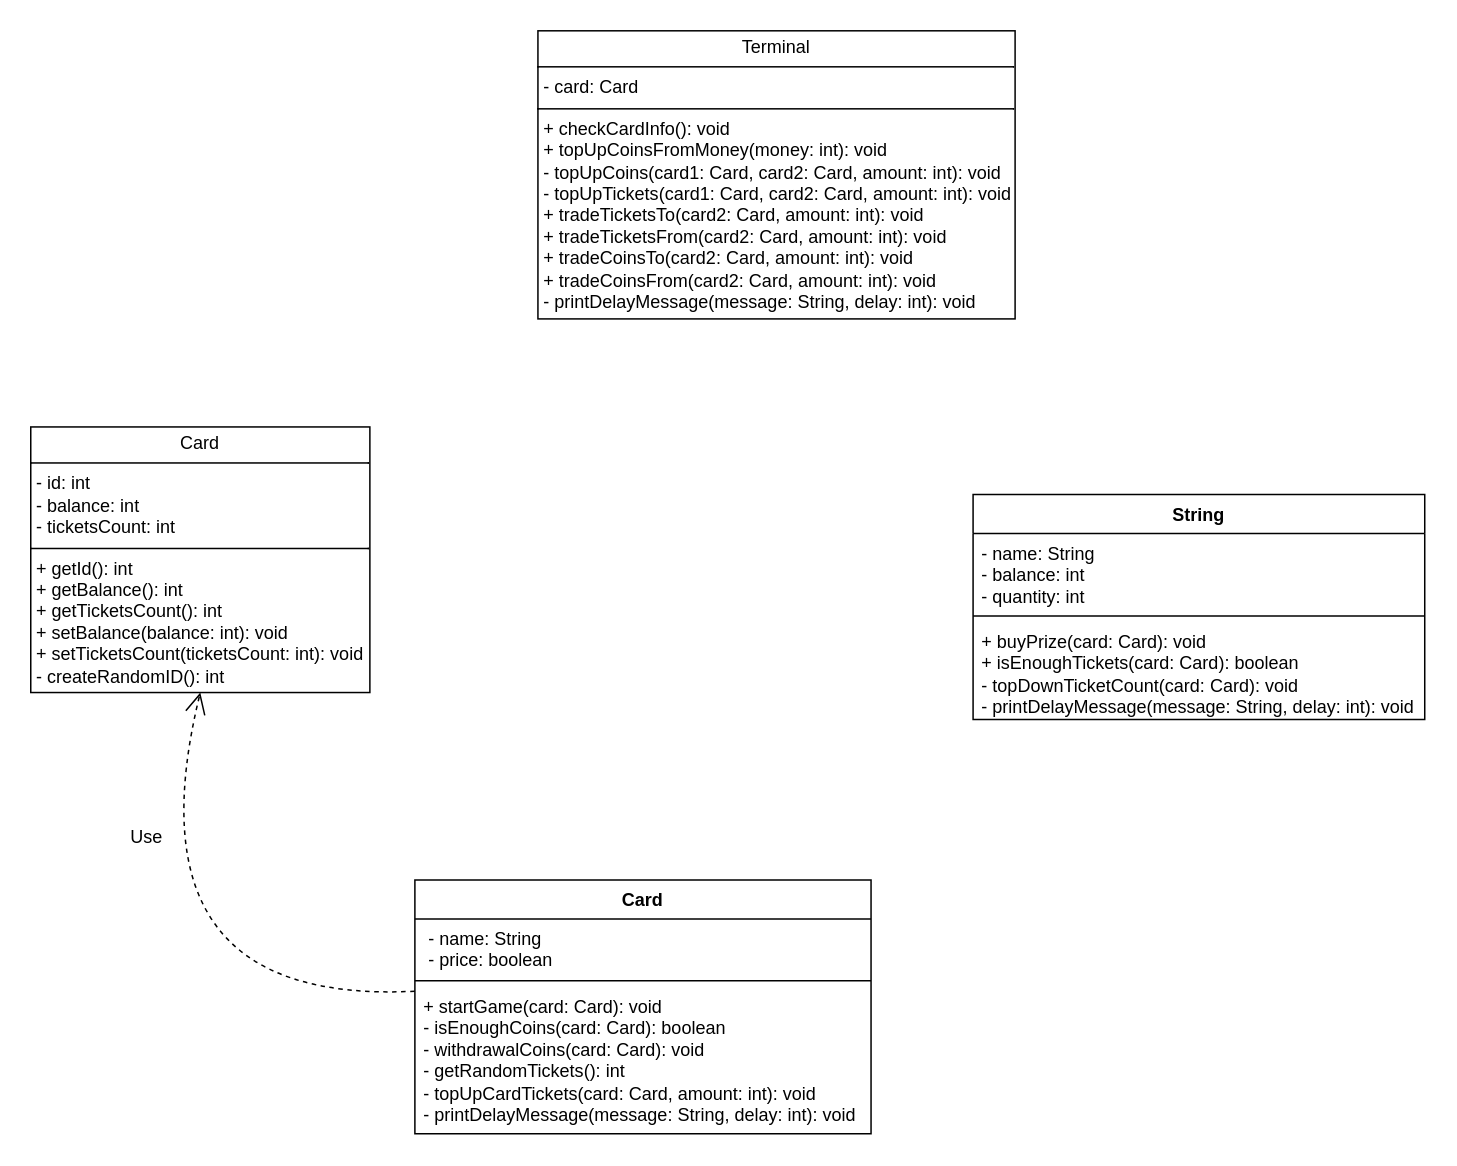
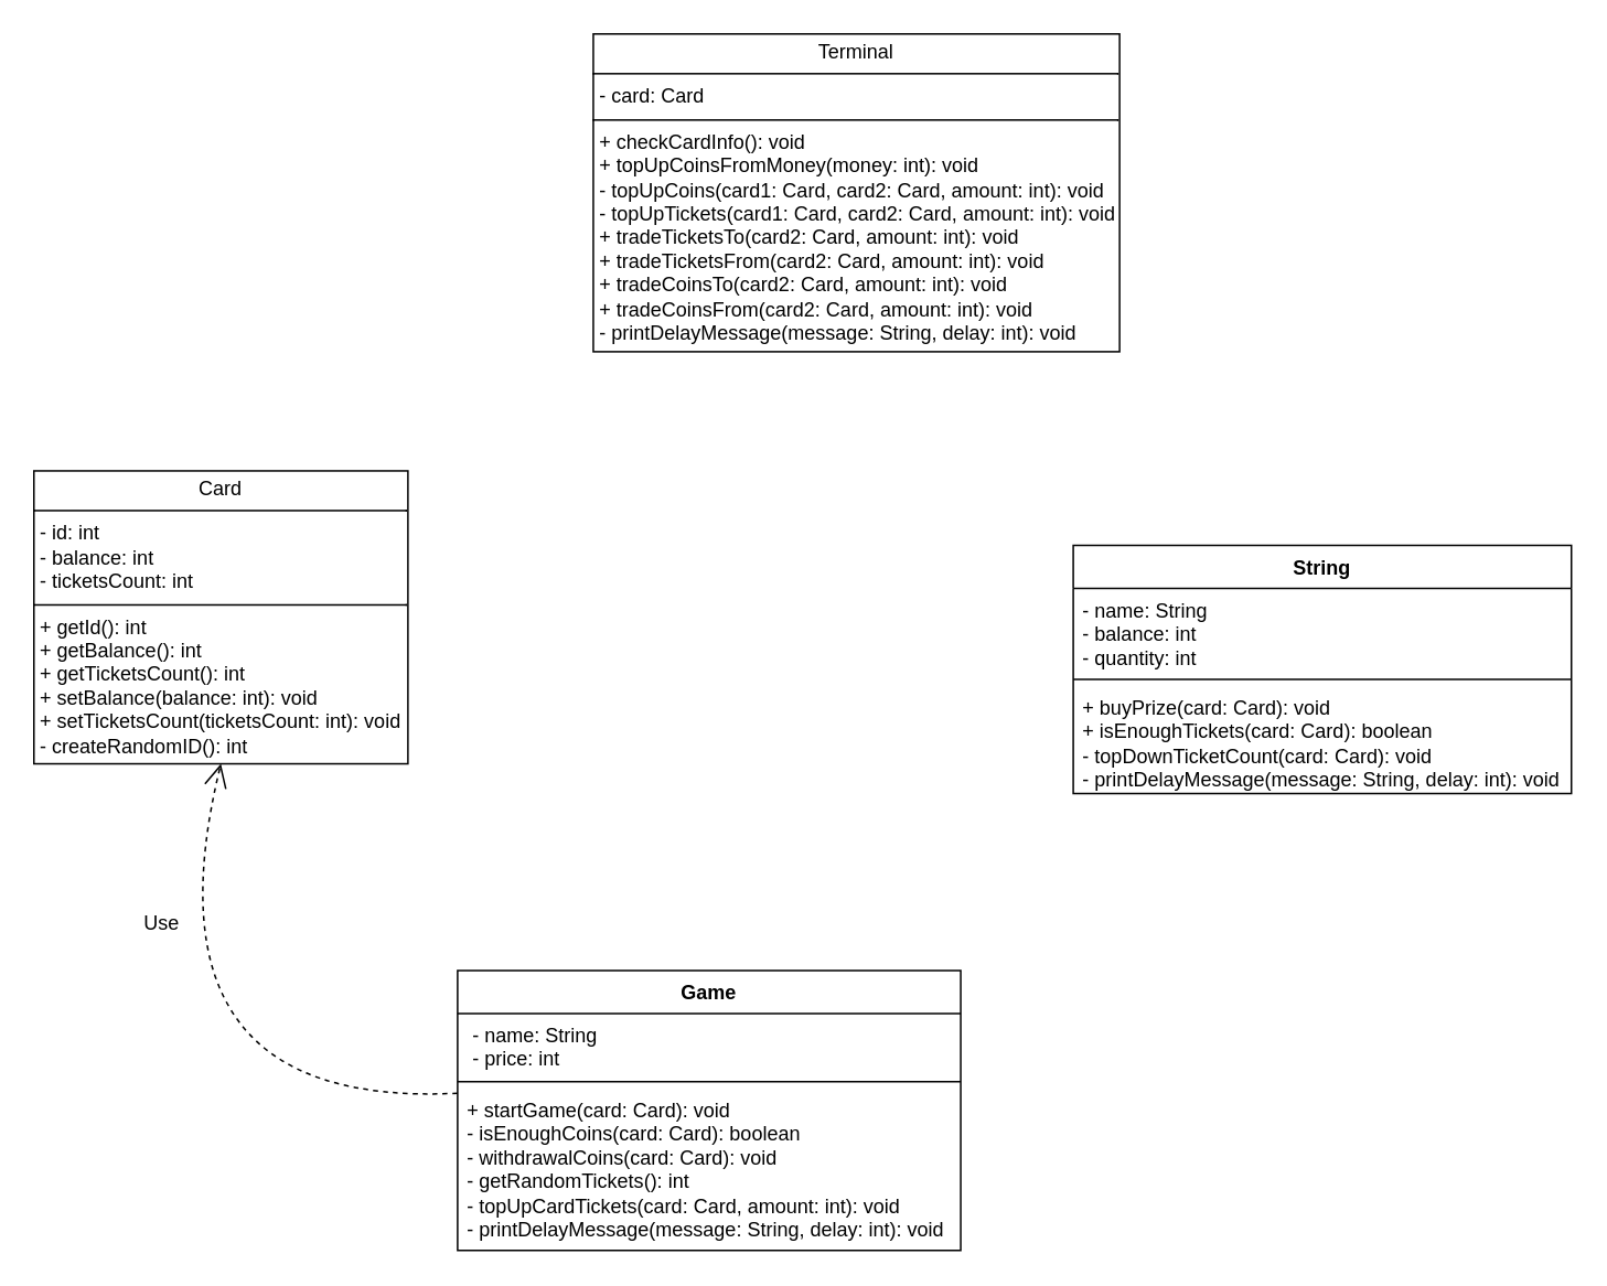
  <mxCell id="0" />
  <mxCell id="1" parent="0" />
  <mxCell id="2" value="String" style="swimlane;fontStyle=1;align=center;verticalAlign=top;childLayout=stackLayout;horizontal=1;startSize=26;horizontalStack=0;resizeParent=1;resizeParentMax=0;resizeLast=0;collapsible=1;marginBottom=0;whiteSpace=wrap;html=1;" vertex="1" parent="1"><mxGeometry x="648" y="329" width="301" height="150" as="geometry"><mxRectangle x="176" y="254" width="62" height="26" as="alternateBounds" /></mxGeometry></mxCell>
  <mxCell id="3" value="- name: String&lt;br&gt;    - balance: &lt;span class=&quot;hljs-keyword&quot;&gt;int&lt;/span&gt;&lt;br&gt;    - quantity: &lt;span class=&quot;hljs-keyword&quot;&gt;int&lt;/span&gt;" style="text;strokeColor=none;fillColor=none;align=left;verticalAlign=top;spacingLeft=4;spacingRight=4;overflow=hidden;rotatable=0;points=[[0,0.5],[1,0.5]];portConstraint=eastwest;whiteSpace=wrap;html=1;" vertex="1" parent="2"><mxGeometry y="26" width="301" height="51" as="geometry" /></mxCell>
  <mxCell id="4" value="" style="line;strokeWidth=1;fillColor=none;align=left;verticalAlign=middle;spacingTop=-1;spacingLeft=3;spacingRight=3;rotatable=0;labelPosition=right;points=[];portConstraint=eastwest;strokeColor=inherit;" vertex="1" parent="2"><mxGeometry y="77" width="301" height="8" as="geometry" /></mxCell>
  <mxCell id="5" value="+ &lt;span class=&quot;hljs-title function_ invoke__&quot;&gt;buyPrize&lt;/span&gt;(&lt;span class=&quot;hljs-attr&quot;&gt;card&lt;/span&gt;: Card): &lt;span class=&quot;hljs-keyword&quot;&gt;void&lt;/span&gt;&lt;br/&gt;    + &lt;span class=&quot;hljs-title function_ invoke__&quot;&gt;isEnoughTickets&lt;/span&gt;(&lt;span class=&quot;hljs-attr&quot;&gt;card&lt;/span&gt;: Card): &lt;span class=&quot;hljs-keyword&quot;&gt;boolean&lt;/span&gt;&lt;br/&gt;    - &lt;span class=&quot;hljs-title function_ invoke__&quot;&gt;topDownTicketCount&lt;/span&gt;(&lt;span class=&quot;hljs-attr&quot;&gt;card&lt;/span&gt;: Card): &lt;span class=&quot;hljs-keyword&quot;&gt;void&lt;/span&gt;&lt;br/&gt;    - &lt;span class=&quot;hljs-title function_ invoke__&quot;&gt;printDelayMessage&lt;/span&gt;(&lt;span class=&quot;hljs-attr&quot;&gt;message&lt;/span&gt;: String, &lt;span class=&quot;hljs-attr&quot;&gt;delay&lt;/span&gt;: &lt;span class=&quot;hljs-keyword&quot;&gt;int&lt;/span&gt;): &lt;span class=&quot;hljs-keyword&quot;&gt;void&lt;/span&gt;" style="text;strokeColor=none;fillColor=none;align=left;verticalAlign=top;spacingLeft=4;spacingRight=4;overflow=hidden;rotatable=0;points=[[0,0.5],[1,0.5]];portConstraint=eastwest;whiteSpace=wrap;html=1;" vertex="1" parent="2"><mxGeometry y="85" width="301" height="65" as="geometry" /></mxCell>
  <mxCell id="6" value="&lt;p style=&quot;margin:0px;margin-top:4px;text-align:center;&quot;&gt;Terminal&lt;/p&gt;&lt;hr size=&quot;1&quot; style=&quot;border-style:solid;&quot;&gt;&lt;p style=&quot;margin:0px;margin-left:4px;&quot;&gt;- card: Card&lt;/p&gt;&lt;hr size=&quot;1&quot; style=&quot;border-style:solid;&quot;&gt;&lt;p style=&quot;margin:0px;margin-left:4px;&quot;&gt;+ &lt;span class=&quot;hljs-title function_ invoke__&quot;&gt;checkCardInfo&lt;/span&gt;(): &lt;span class=&quot;hljs-keyword&quot;&gt;void&lt;/span&gt;&lt;br/&gt;    + &lt;span class=&quot;hljs-title function_ invoke__&quot;&gt;topUpCoinsFromMoney&lt;/span&gt;(&lt;span class=&quot;hljs-attr&quot;&gt;money&lt;/span&gt;: &lt;span class=&quot;hljs-keyword&quot;&gt;int&lt;/span&gt;): &lt;span class=&quot;hljs-keyword&quot;&gt;void&lt;/span&gt;&lt;br/&gt;    - &lt;span class=&quot;hljs-title function_ invoke__&quot;&gt;topUpCoins&lt;/span&gt;(&lt;span class=&quot;hljs-attr&quot;&gt;card1&lt;/span&gt;: Card, &lt;span class=&quot;hljs-attr&quot;&gt;card2&lt;/span&gt;: Card, &lt;span class=&quot;hljs-attr&quot;&gt;amount&lt;/span&gt;: &lt;span class=&quot;hljs-keyword&quot;&gt;int&lt;/span&gt;): &lt;span class=&quot;hljs-keyword&quot;&gt;void&lt;/span&gt;&lt;br/&gt;    - &lt;span class=&quot;hljs-title function_ invoke__&quot;&gt;topUpTickets&lt;/span&gt;(&lt;span class=&quot;hljs-attr&quot;&gt;card1&lt;/span&gt;: Card, &lt;span class=&quot;hljs-attr&quot;&gt;card2&lt;/span&gt;: Card, &lt;span class=&quot;hljs-attr&quot;&gt;amount&lt;/span&gt;: &lt;span class=&quot;hljs-keyword&quot;&gt;int&lt;/span&gt;): &lt;span class=&quot;hljs-keyword&quot;&gt;void&lt;/span&gt;&lt;br/&gt;    + &lt;span class=&quot;hljs-title function_ invoke__&quot;&gt;tradeTicketsTo&lt;/span&gt;(&lt;span class=&quot;hljs-attr&quot;&gt;card2&lt;/span&gt;: Card, &lt;span class=&quot;hljs-attr&quot;&gt;amount&lt;/span&gt;: &lt;span class=&quot;hljs-keyword&quot;&gt;int&lt;/span&gt;): &lt;span class=&quot;hljs-keyword&quot;&gt;void&lt;/span&gt;&lt;br/&gt;    + &lt;span class=&quot;hljs-title function_ invoke__&quot;&gt;tradeTicketsFrom&lt;/span&gt;(&lt;span class=&quot;hljs-attr&quot;&gt;card2&lt;/span&gt;: Card, &lt;span class=&quot;hljs-attr&quot;&gt;amount&lt;/span&gt;: &lt;span class=&quot;hljs-keyword&quot;&gt;int&lt;/span&gt;): &lt;span class=&quot;hljs-keyword&quot;&gt;void&lt;/span&gt;&lt;br/&gt;    + &lt;span class=&quot;hljs-title function_ invoke__&quot;&gt;tradeCoinsTo&lt;/span&gt;(&lt;span class=&quot;hljs-attr&quot;&gt;card2&lt;/span&gt;: Card, &lt;span class=&quot;hljs-attr&quot;&gt;amount&lt;/span&gt;: &lt;span class=&quot;hljs-keyword&quot;&gt;int&lt;/span&gt;): &lt;span class=&quot;hljs-keyword&quot;&gt;void&lt;/span&gt;&lt;br/&gt;    + &lt;span class=&quot;hljs-title function_ invoke__&quot;&gt;tradeCoinsFrom&lt;/span&gt;(&lt;span class=&quot;hljs-attr&quot;&gt;card2&lt;/span&gt;: Card, &lt;span class=&quot;hljs-attr&quot;&gt;amount&lt;/span&gt;: &lt;span class=&quot;hljs-keyword&quot;&gt;int&lt;/span&gt;): &lt;span class=&quot;hljs-keyword&quot;&gt;void&lt;/span&gt;&lt;br/&gt;    - &lt;span class=&quot;hljs-title function_ invoke__&quot;&gt;printDelayMessage&lt;/span&gt;(&lt;span class=&quot;hljs-attr&quot;&gt;message&lt;/span&gt;: String, &lt;span class=&quot;hljs-attr&quot;&gt;delay&lt;/span&gt;: &lt;span class=&quot;hljs-keyword&quot;&gt;int&lt;/span&gt;): &lt;span class=&quot;hljs-keyword&quot;&gt;void&lt;/span&gt;&lt;/p&gt;" style="verticalAlign=top;align=left;overflow=fill;html=1;whiteSpace=wrap;" vertex="1" parent="1"><mxGeometry x="358" y="20" width="318" height="192" as="geometry" /></mxCell>
  <mxCell id="7" value="&lt;p style=&quot;margin:0px;margin-top:4px;text-align:center;&quot;&gt;Card&lt;/p&gt;&lt;hr size=&quot;1&quot; style=&quot;border-style:solid;&quot;&gt;&lt;p style=&quot;margin:0px;margin-left:4px;&quot;&gt;- id: &lt;span class=&quot;hljs-keyword&quot;&gt;int&lt;/span&gt;&lt;/p&gt;&lt;p style=&quot;margin:0px;margin-left:4px;&quot;&gt;- balance: &lt;span class=&quot;hljs-keyword&quot;&gt;int&lt;/span&gt;&lt;/p&gt;&lt;p style=&quot;margin:0px;margin-left:4px;&quot;&gt;- ticketsCount: &lt;span class=&quot;hljs-keyword&quot;&gt;int&lt;/span&gt;&lt;/p&gt;&lt;hr size=&quot;1&quot; style=&quot;border-style:solid;&quot;&gt;&lt;p style=&quot;margin:0px;margin-left:4px;&quot;&gt;+ &lt;span class=&quot;hljs-title function_ invoke__&quot;&gt;getId&lt;/span&gt;(): &lt;span class=&quot;hljs-keyword&quot;&gt;int&lt;/span&gt;&lt;br/&gt;    + &lt;span class=&quot;hljs-title function_ invoke__&quot;&gt;getBalance&lt;/span&gt;(): &lt;span class=&quot;hljs-keyword&quot;&gt;int&lt;/span&gt;&lt;br/&gt;    + &lt;span class=&quot;hljs-title function_ invoke__&quot;&gt;getTicketsCount&lt;/span&gt;(): &lt;span class=&quot;hljs-keyword&quot;&gt;int&lt;/span&gt;&lt;br/&gt;    + &lt;span class=&quot;hljs-title function_ invoke__&quot;&gt;setBalance&lt;/span&gt;(&lt;span class=&quot;hljs-attr&quot;&gt;balance&lt;/span&gt;: &lt;span class=&quot;hljs-keyword&quot;&gt;int&lt;/span&gt;): &lt;span class=&quot;hljs-keyword&quot;&gt;void&lt;/span&gt;&lt;br/&gt;    + &lt;span class=&quot;hljs-title function_ invoke__&quot;&gt;setTicketsCount&lt;/span&gt;(&lt;span class=&quot;hljs-attr&quot;&gt;ticketsCount&lt;/span&gt;: &lt;span class=&quot;hljs-keyword&quot;&gt;int&lt;/span&gt;): &lt;span class=&quot;hljs-keyword&quot;&gt;void&lt;/span&gt;&lt;br/&gt;    - &lt;span class=&quot;hljs-title function_ invoke__&quot;&gt;createRandomID&lt;/span&gt;(): &lt;span class=&quot;hljs-keyword&quot;&gt;int&lt;/span&gt;&lt;/p&gt;" style="verticalAlign=top;align=left;overflow=fill;html=1;whiteSpace=wrap;" vertex="1" parent="1"><mxGeometry x="20" y="284" width="226" height="177" as="geometry" /></mxCell>
- <mxCell id="8" value="Card" style="swimlane;fontStyle=1;align=center;verticalAlign=top;childLayout=stackLayout;horizontal=1;startSize=26;horizontalStack=0;resizeParent=1;resizeParentMax=0;resizeLast=0;collapsible=1;marginBottom=0;whiteSpace=wrap;html=1;" vertex="1" parent="1"><mxGeometry x="276" y="586" width="304" height="169" as="geometry" /></mxCell>
- <mxCell id="9" value="&amp;nbsp;- name: String&amp;nbsp;&lt;div&gt;&amp;nbsp;- price: &lt;span class=&quot;hljs-keyword&quot;&gt;boolean&lt;/span&gt;&lt;/div&gt;" style="text;strokeColor=none;fillColor=none;align=left;verticalAlign=top;spacingLeft=4;spacingRight=4;overflow=hidden;rotatable=0;points=[[0,0.5],[1,0.5]];portConstraint=eastwest;whiteSpace=wrap;html=1;" vertex="1" parent="8"><mxGeometry y="26" width="304" height="37" as="geometry" /></mxCell>
+ <mxCell id="8" value="Game" style="swimlane;fontStyle=1;align=center;verticalAlign=top;childLayout=stackLayout;horizontal=1;startSize=26;horizontalStack=0;resizeParent=1;resizeParentMax=0;resizeLast=0;collapsible=1;marginBottom=0;whiteSpace=wrap;html=1;" vertex="1" parent="1"><mxGeometry x="276" y="586" width="304" height="169" as="geometry" /></mxCell>
+ <mxCell id="9" value="&amp;nbsp;- name: String&amp;nbsp;&lt;div&gt;&amp;nbsp;- price: &lt;span class=&quot;hljs-keyword&quot;&gt;int&lt;/span&gt;&lt;/div&gt;" style="text;strokeColor=none;fillColor=none;align=left;verticalAlign=top;spacingLeft=4;spacingRight=4;overflow=hidden;rotatable=0;points=[[0,0.5],[1,0.5]];portConstraint=eastwest;whiteSpace=wrap;html=1;" vertex="1" parent="8"><mxGeometry y="26" width="304" height="37" as="geometry" /></mxCell>
  <mxCell id="10" value="" style="line;strokeWidth=1;fillColor=none;align=left;verticalAlign=middle;spacingTop=-1;spacingLeft=3;spacingRight=3;rotatable=0;labelPosition=right;points=[];portConstraint=eastwest;strokeColor=inherit;" vertex="1" parent="8"><mxGeometry y="63" width="304" height="8" as="geometry" /></mxCell>
  <mxCell id="11" value="+ &lt;span class=&quot;hljs-title function_ invoke__&quot;&gt;startGame&lt;/span&gt;(&lt;span class=&quot;hljs-attr&quot;&gt;card&lt;/span&gt;: Card): &lt;span class=&quot;hljs-keyword&quot;&gt;void&lt;/span&gt;&lt;br&gt;    - &lt;span class=&quot;hljs-title function_ invoke__&quot;&gt;isEnoughCoins&lt;/span&gt;(&lt;span class=&quot;hljs-attr&quot;&gt;card&lt;/span&gt;: Card): &lt;span class=&quot;hljs-keyword&quot;&gt;boolean&lt;/span&gt;&lt;br&gt;    - &lt;span class=&quot;hljs-title function_ invoke__&quot;&gt;withdrawalCoins&lt;/span&gt;(&lt;span class=&quot;hljs-attr&quot;&gt;card&lt;/span&gt;: Card): &lt;span class=&quot;hljs-keyword&quot;&gt;void&lt;/span&gt;&lt;br&gt;    - &lt;span class=&quot;hljs-title function_ invoke__&quot;&gt;getRandomTickets&lt;/span&gt;(): &lt;span class=&quot;hljs-keyword&quot;&gt;int&lt;/span&gt;&lt;br&gt;    - &lt;span class=&quot;hljs-title function_ invoke__&quot;&gt;topUpCardTickets&lt;/span&gt;(&lt;span class=&quot;hljs-attr&quot;&gt;card&lt;/span&gt;: Card, &lt;span class=&quot;hljs-attr&quot;&gt;amount&lt;/span&gt;: &lt;span class=&quot;hljs-keyword&quot;&gt;int&lt;/span&gt;): &lt;span class=&quot;hljs-keyword&quot;&gt;void&lt;/span&gt;&lt;br&gt;    - &lt;span class=&quot;hljs-title function_ invoke__&quot;&gt;printDelayMessage&lt;/span&gt;(&lt;span class=&quot;hljs-attr&quot;&gt;message&lt;/span&gt;: String, &lt;span class=&quot;hljs-attr&quot;&gt;delay&lt;/span&gt;: &lt;span class=&quot;hljs-keyword&quot;&gt;int&lt;/span&gt;): &lt;span class=&quot;hljs-keyword&quot;&gt;void&lt;/span&gt;" style="text;strokeColor=none;fillColor=none;align=left;verticalAlign=top;spacingLeft=4;spacingRight=4;overflow=hidden;rotatable=0;points=[[0,0.5],[1,0.5]];portConstraint=eastwest;whiteSpace=wrap;html=1;" vertex="1" parent="8"><mxGeometry y="71" width="304" height="98" as="geometry" /></mxCell>
  <mxCell id="12" value="Use" style="endArrow=open;endSize=12;dashed=1;html=1;rounded=0;fontSize=12;curved=1;exitX=0;exitY=0.031;exitDx=0;exitDy=0;exitPerimeter=0;entryX=0.5;entryY=1;entryDx=0;entryDy=0;" edge="1" parent="1" source="11" target="7"><mxGeometry x="-0.15" y="-111" width="160" relative="1" as="geometry"><mxPoint x="116" y="706" as="sourcePoint" /><mxPoint x="312" y="195" as="targetPoint" /><Array as="points"><mxPoint x="82" y="670" /></Array><mxPoint as="offset" /></mxGeometry></mxCell>
